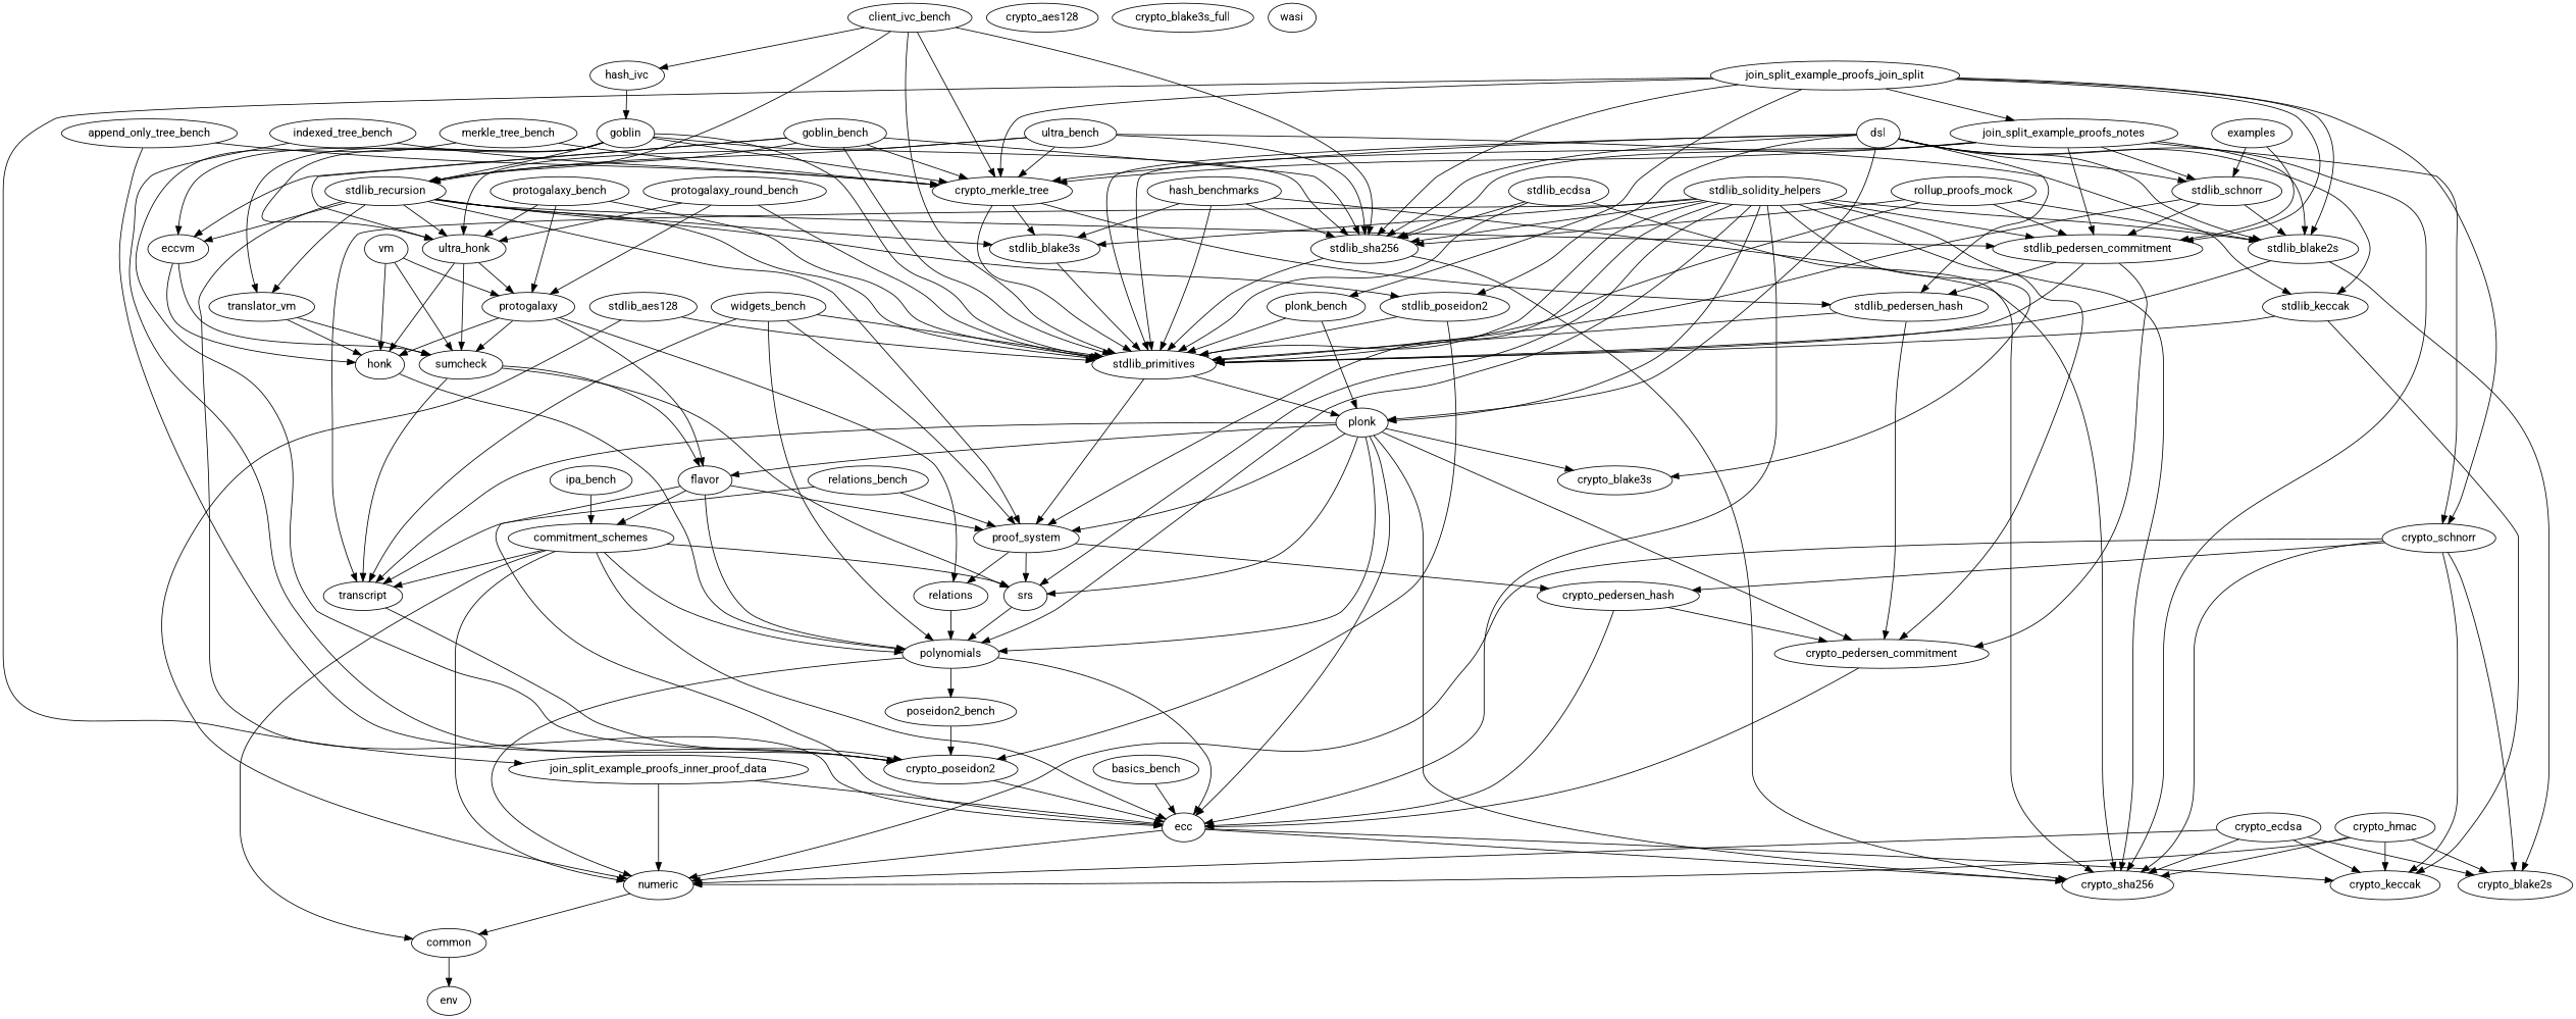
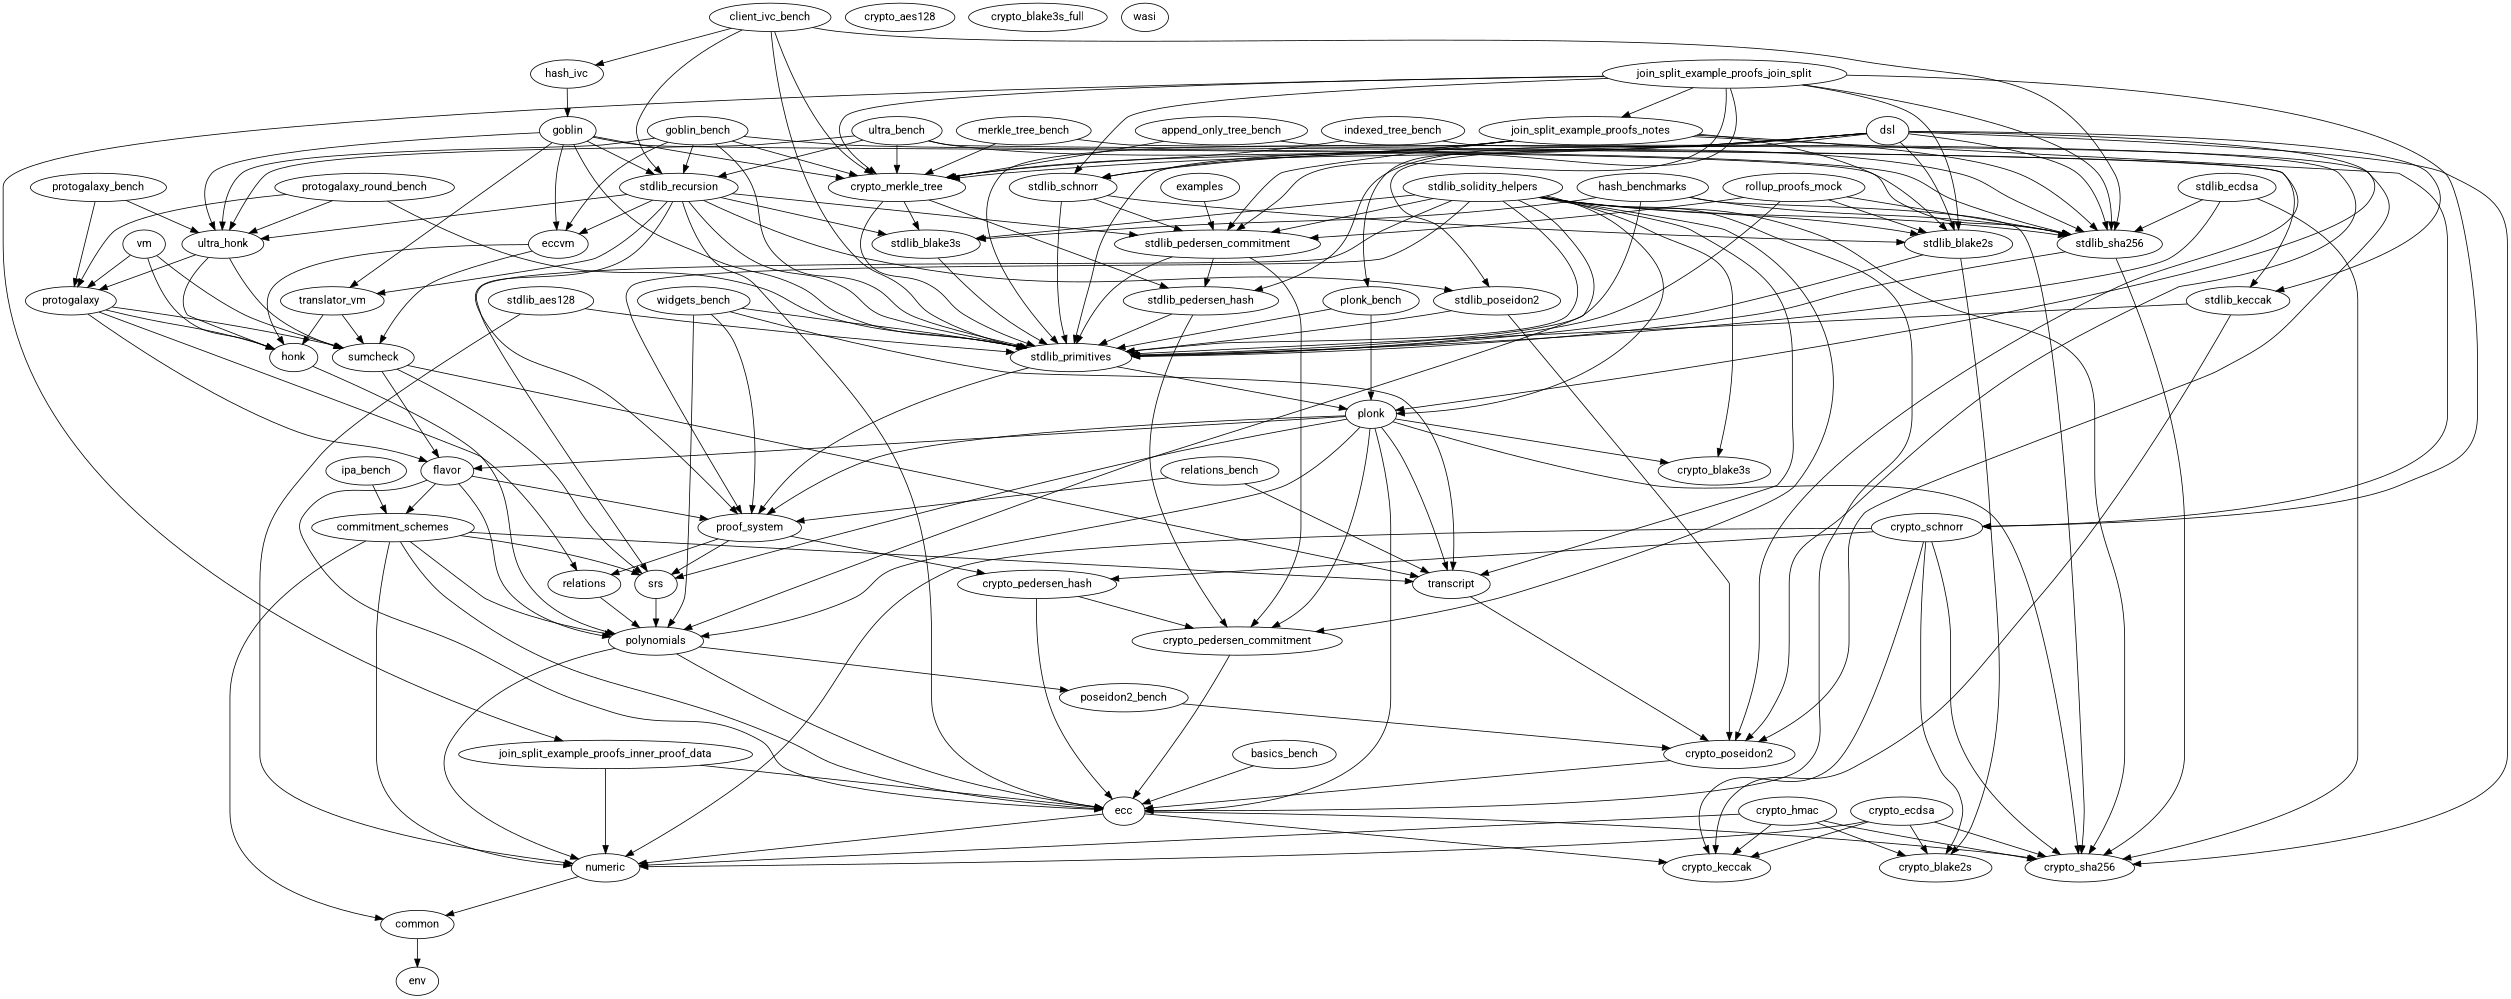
  digraph {
    fontname=Roboto
    node [fontname=Roboto]
    edge [fontname=Roboto]
    basics_bench
    ecc
    numeric
    crypto_keccak
    crypto_sha256
    common
    goblin_bench
    ultra_honk
    eccvm
    stdlib_recursion
    stdlib_sha256
    crypto_merkle_tree
    stdlib_primitives
    protogalaxy
    honk
    sumcheck
    proof_system
    stdlib_blake3s
    stdlib_poseidon2
    stdlib_pedersen_commitment
    translator_vm
    stdlib_pedersen_hash
    plonk
    flavor
    relations
    polynomials
    transcript
    srs
    crypto_pedersen_hash
    crypto_poseidon2
    crypto_pedersen_commitment
    crypto_blake3s
    ipa_bench
    commitment_schemes
    poseidon2_bench
    env
    plonk_bench
    protogalaxy_bench
    relations_bench
    ultra_bench
    stdlib_keccak
    widgets_bench
    append_only_tree_bench
    indexed_tree_bench
    merkle_tree_bench
    protogalaxy_round_bench
    client_ivc_bench
    n48 [label=hash_ivc]
    goblin
    crypto_aes128
    crypto_blake3s_full
    crypto_ecdsa
    crypto_blake2s
    crypto_hmac
    crypto_schnorr
    dsl
    stdlib_blake2s
    stdlib_schnorr
    examples
    join_split_example_proofs_inner_proof_data
    join_split_example_proofs_join_split
    join_split_example_proofs_notes
    rollup_proofs_mock
    stdlib_solidity_helpers
    stdlib_aes128
    stdlib_ecdsa
    hash_benchmarks
    vm
    wasi
    basics_bench -> ecc
    ecc -> numeric
    ecc -> crypto_keccak
    ecc -> crypto_sha256
    numeric -> common
    common -> env
    goblin_bench -> ultra_honk
    goblin_bench -> eccvm
    goblin_bench -> stdlib_recursion
    goblin_bench -> stdlib_sha256
    goblin_bench -> crypto_merkle_tree
    goblin_bench -> stdlib_primitives
    ultra_honk -> protogalaxy
    ultra_honk -> honk
    ultra_honk -> sumcheck
    eccvm -> honk
    eccvm -> sumcheck
    stdlib_recursion -> ecc
    stdlib_recursion -> ultra_honk
    stdlib_recursion -> eccvm
    stdlib_recursion -> stdlib_primitives
    stdlib_recursion -> proof_system
    stdlib_recursion -> stdlib_blake3s
    stdlib_recursion -> stdlib_poseidon2
    stdlib_recursion -> stdlib_pedersen_commitment
    stdlib_recursion -> translator_vm
    stdlib_sha256 -> crypto_sha256
    stdlib_sha256 -> stdlib_primitives
    crypto_merkle_tree -> stdlib_primitives
    crypto_merkle_tree -> stdlib_blake3s
    crypto_merkle_tree -> stdlib_pedersen_hash
    stdlib_primitives -> proof_system
    stdlib_primitives -> plonk
    protogalaxy -> honk
    protogalaxy -> sumcheck
    protogalaxy -> flavor
    protogalaxy -> relations
    honk -> polynomials
    sumcheck -> flavor
    sumcheck -> transcript
    sumcheck -> srs
    proof_system -> relations
    proof_system -> srs
    proof_system -> crypto_pedersen_hash
    stdlib_blake3s -> stdlib_primitives
    stdlib_poseidon2 -> stdlib_primitives
    stdlib_poseidon2 -> crypto_poseidon2
    stdlib_pedersen_commitment -> stdlib_primitives
    stdlib_pedersen_commitment -> stdlib_pedersen_hash
    stdlib_pedersen_commitment -> crypto_pedersen_commitment
    translator_vm -> honk
    translator_vm -> sumcheck
    stdlib_pedersen_hash -> stdlib_primitives
    stdlib_pedersen_hash -> crypto_pedersen_commitment
    plonk -> ecc
    plonk -> crypto_sha256
    plonk -> proof_system
    plonk -> flavor
    plonk -> polynomials
    plonk -> transcript
    plonk -> srs
    plonk -> crypto_pedersen_commitment
    plonk -> crypto_blake3s
    flavor -> ecc
    flavor -> proof_system
    flavor -> polynomials
    flavor -> commitment_schemes
    relations -> polynomials
    polynomials -> ecc
    polynomials -> numeric
    polynomials -> poseidon2_bench
    transcript -> crypto_poseidon2
    srs -> polynomials
    crypto_pedersen_hash -> ecc
    crypto_pedersen_hash -> crypto_pedersen_commitment
    crypto_poseidon2 -> ecc
    crypto_pedersen_commitment -> ecc
    ipa_bench -> commitment_schemes
    commitment_schemes -> ecc
    commitment_schemes -> numeric
    commitment_schemes -> common
    commitment_schemes -> polynomials
    commitment_schemes -> transcript
    commitment_schemes -> srs
    poseidon2_bench -> crypto_poseidon2
    plonk_bench -> stdlib_primitives
    plonk_bench -> plonk
    protogalaxy_bench -> ultra_honk
-   protogalaxy_bench -> stdlib_primitives
    protogalaxy_bench -> protogalaxy
    relations_bench -> proof_system
    relations_bench -> transcript
    ultra_bench -> ultra_honk
    ultra_bench -> stdlib_recursion
    ultra_bench -> stdlib_sha256
    ultra_bench -> crypto_merkle_tree
    ultra_bench -> stdlib_keccak
    stdlib_keccak -> crypto_keccak
    stdlib_keccak -> stdlib_primitives
    widgets_bench -> stdlib_primitives
    widgets_bench -> proof_system
    widgets_bench -> polynomials
    widgets_bench -> transcript
    append_only_tree_bench -> crypto_merkle_tree
    append_only_tree_bench -> crypto_poseidon2
    indexed_tree_bench -> crypto_merkle_tree
    indexed_tree_bench -> crypto_poseidon2
    merkle_tree_bench -> crypto_merkle_tree
    merkle_tree_bench -> crypto_poseidon2
    protogalaxy_round_bench -> ultra_honk
    protogalaxy_round_bench -> stdlib_primitives
    protogalaxy_round_bench -> protogalaxy
    client_ivc_bench -> stdlib_recursion
    client_ivc_bench -> stdlib_sha256
    client_ivc_bench -> crypto_merkle_tree
    client_ivc_bench -> stdlib_primitives
    client_ivc_bench -> n48
    n48 -> goblin
    goblin -> ultra_honk
    goblin -> eccvm
    goblin -> stdlib_recursion
    goblin -> stdlib_sha256
    goblin -> crypto_merkle_tree
    goblin -> stdlib_primitives
    goblin -> translator_vm
    crypto_ecdsa -> numeric
    crypto_ecdsa -> crypto_keccak
    crypto_ecdsa -> crypto_sha256
    crypto_ecdsa -> crypto_blake2s
    crypto_hmac -> numeric
    crypto_hmac -> crypto_keccak
    crypto_hmac -> crypto_sha256
    crypto_hmac -> crypto_blake2s
    crypto_schnorr -> numeric
    crypto_schnorr -> crypto_keccak
    crypto_schnorr -> crypto_sha256
    crypto_schnorr -> crypto_pedersen_hash
    crypto_schnorr -> crypto_blake2s
    dsl -> crypto_sha256
    dsl -> stdlib_sha256
    dsl -> crypto_merkle_tree
    dsl -> stdlib_primitives
    dsl -> stdlib_poseidon2
    dsl -> stdlib_pedersen_hash
    dsl -> plonk
    dsl -> stdlib_keccak
    dsl -> stdlib_blake2s
    dsl -> stdlib_schnorr
    stdlib_blake2s -> stdlib_primitives
    stdlib_blake2s -> crypto_blake2s
    stdlib_schnorr -> stdlib_primitives
    stdlib_schnorr -> stdlib_pedersen_commitment
    stdlib_schnorr -> stdlib_blake2s
    examples -> stdlib_pedersen_commitment
    join_split_example_proofs_inner_proof_data -> ecc
    join_split_example_proofs_inner_proof_data -> numeric
    join_split_example_proofs_join_split -> stdlib_sha256
    join_split_example_proofs_join_split -> crypto_merkle_tree
    join_split_example_proofs_join_split -> stdlib_pedersen_commitment
    join_split_example_proofs_join_split -> plonk_bench
    join_split_example_proofs_join_split -> crypto_schnorr
    join_split_example_proofs_join_split -> stdlib_blake2s
-   examples -> stdlib_schnorr
+   join_split_example_proofs_join_split -> stdlib_schnorr
    join_split_example_proofs_join_split -> join_split_example_proofs_inner_proof_data
    join_split_example_proofs_join_split -> join_split_example_proofs_notes
    join_split_example_proofs_notes -> stdlib_sha256
    join_split_example_proofs_notes -> crypto_merkle_tree
    join_split_example_proofs_notes -> stdlib_primitives
    join_split_example_proofs_notes -> stdlib_pedersen_commitment
    join_split_example_proofs_notes -> crypto_schnorr
    join_split_example_proofs_notes -> stdlib_blake2s
    join_split_example_proofs_notes -> stdlib_schnorr
    rollup_proofs_mock -> stdlib_sha256
    rollup_proofs_mock -> stdlib_primitives
    rollup_proofs_mock -> stdlib_pedersen_commitment
    rollup_proofs_mock -> stdlib_blake2s
    stdlib_solidity_helpers -> ecc
    stdlib_solidity_helpers -> crypto_sha256
    stdlib_solidity_helpers -> stdlib_sha256
    stdlib_solidity_helpers -> stdlib_primitives
    stdlib_solidity_helpers -> proof_system
    stdlib_solidity_helpers -> stdlib_blake3s
    stdlib_solidity_helpers -> stdlib_pedersen_commitment
    stdlib_solidity_helpers -> plonk
    stdlib_solidity_helpers -> polynomials
    stdlib_solidity_helpers -> transcript
    stdlib_solidity_helpers -> srs
    stdlib_solidity_helpers -> crypto_pedersen_commitment
    stdlib_solidity_helpers -> crypto_blake3s
    stdlib_solidity_helpers -> stdlib_blake2s
    stdlib_aes128 -> numeric
    stdlib_aes128 -> stdlib_primitives
    stdlib_ecdsa -> crypto_sha256
    stdlib_ecdsa -> stdlib_sha256
    stdlib_ecdsa -> stdlib_primitives
    hash_benchmarks -> crypto_sha256
    hash_benchmarks -> stdlib_sha256
    hash_benchmarks -> stdlib_primitives
    hash_benchmarks -> stdlib_blake3s
    vm -> protogalaxy
    vm -> honk
    vm -> sumcheck
  }
